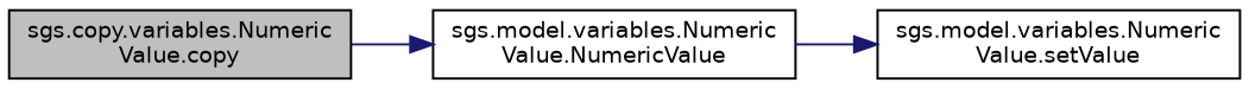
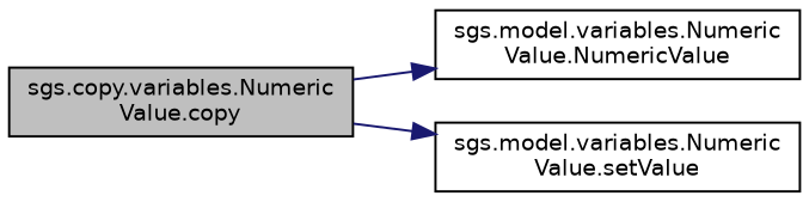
  digraph {
    rankdir=LR
    node [color=black fillcolor=white fontname=Helvetica fontsize=10 shape=record style=filled]
    edge [color=midnightblue fontname=Helvetica fontsize=10 labelfontname=Helvetica labelfontsize=10 style=solid]
    n1 [fillcolor=grey75 fontcolor=black height=0.2 label="sgs.copy.variables.Numeric\lValue.copy" width=0.4]
    n2 [height=0.2 label="sgs.model.variables.Numeric\lValue.NumericValue" width=0.4]
    n3 [height=0.2 label="sgs.model.variables.Numeric\lValue.setValue" width=0.4]
    n1 -> n2
-   n2 -> n3
+   n1 -> n3
  }
